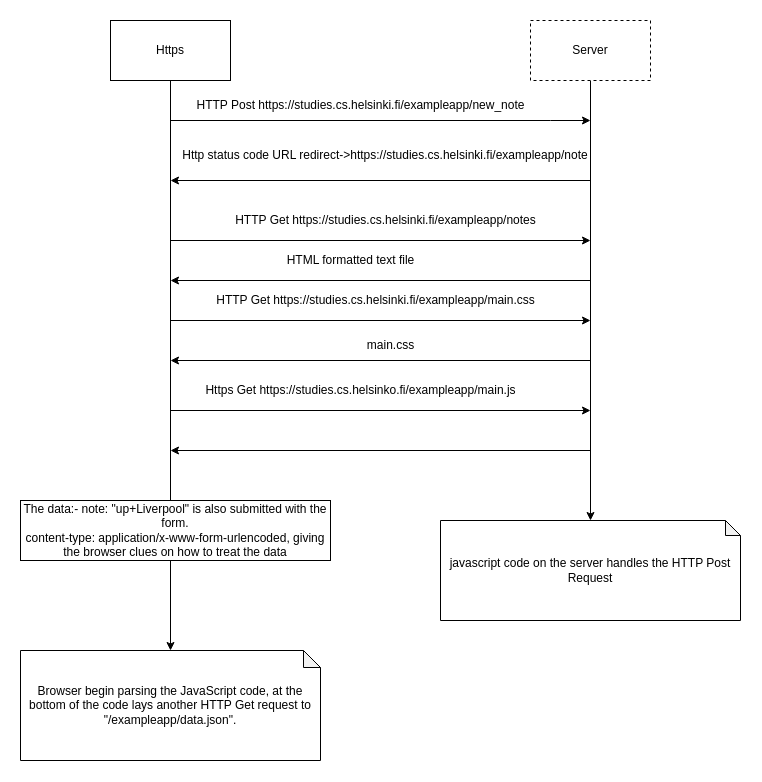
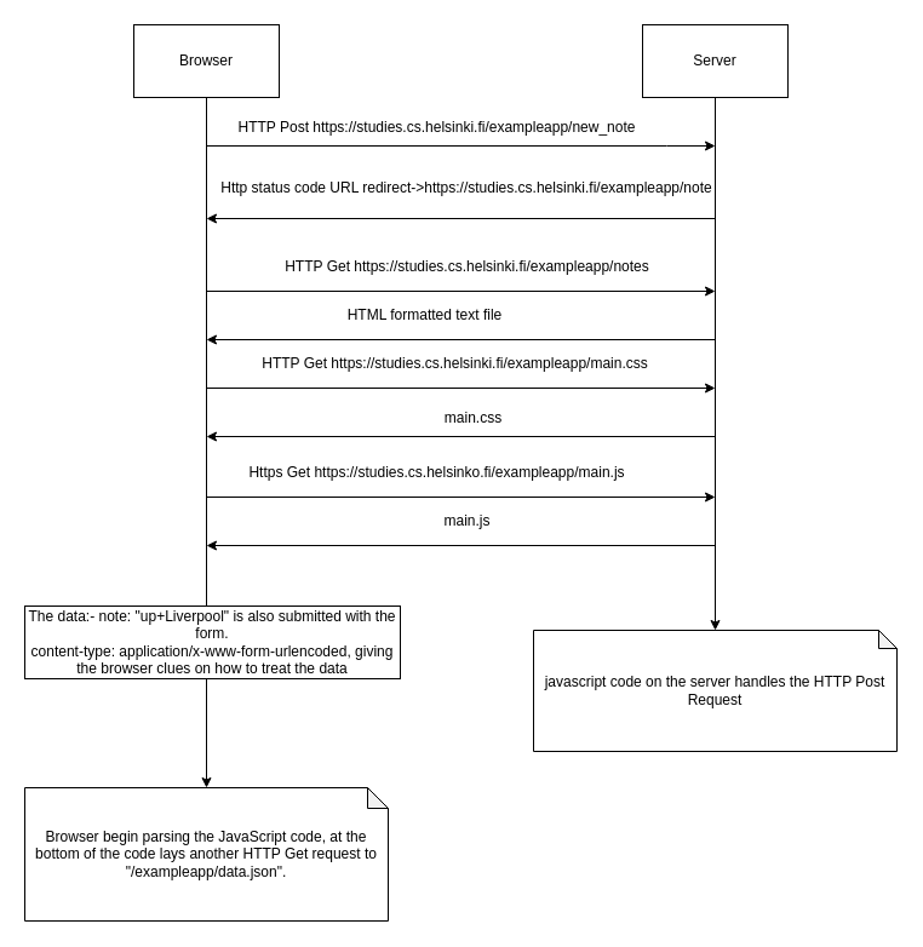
  <mxCell id="0" />
  <mxCell id="1" parent="0" />
  <mxCell id="2" style="edgeStyle=orthogonalEdgeStyle;rounded=0;orthogonalLoop=1;jettySize=auto;html=1;entryX=0.5;entryY=0;entryDx=0;entryDy=0;entryPerimeter=0;" edge="1" parent="1" source="3" target="6"><mxGeometry relative="1" as="geometry"><mxPoint x="170" y="380" as="targetPoint" /></mxGeometry></mxCell>
- <mxCell id="3" value="Https" style="rounded=0;whiteSpace=wrap;html=1;" vertex="1" parent="1"><mxGeometry x="110" y="20" width="120" height="60" as="geometry" /></mxCell>
+ <mxCell id="3" value="Browser" style="rounded=0;whiteSpace=wrap;html=1;" vertex="1" parent="1"><mxGeometry x="110" y="20" width="120" height="60" as="geometry" /></mxCell>
  <mxCell id="4" style="edgeStyle=orthogonalEdgeStyle;rounded=0;orthogonalLoop=1;jettySize=auto;html=1;" edge="1" parent="1" source="5" target="7"><mxGeometry relative="1" as="geometry" /></mxCell>
- <mxCell id="5" value="Server" style="rounded=0;whiteSpace=wrap;html=1;dashed=1;" vertex="1" parent="1"><mxGeometry x="530" y="20" width="120" height="60" as="geometry" /></mxCell>
+ <mxCell id="5" value="Server" style="rounded=0;whiteSpace=wrap;html=1;" vertex="1" parent="1"><mxGeometry x="530" y="20" width="120" height="60" as="geometry" /></mxCell>
  <mxCell id="6" value="Browser begin parsing the JavaScript code, at the bottom of the code lays another HTTP Get request to &quot;/exampleapp/data.json&quot;." style="shape=note;whiteSpace=wrap;html=1;backgroundOutline=1;darkOpacity=0.05;size=17;" vertex="1" parent="1"><mxGeometry x="20" y="650" width="300" height="110" as="geometry" /></mxCell>
  <mxCell id="7" value="javascript code on the server handles the HTTP Post Request" style="shape=note;whiteSpace=wrap;html=1;backgroundOutline=1;darkOpacity=0.05;size=15;" vertex="1" parent="1"><mxGeometry x="440" y="520" width="300" height="100" as="geometry" /></mxCell>
  <mxCell id="8" value="" style="endArrow=classic;html=1;rounded=0;" edge="1" parent="1"><mxGeometry width="50" height="50" relative="1" as="geometry"><mxPoint x="170" y="120" as="sourcePoint" /><mxPoint x="590" y="120" as="targetPoint" /><Array as="points"><mxPoint x="550" y="120" /></Array></mxGeometry></mxCell>
  <mxCell id="9" value="HTTP Post https://studies.cs.helsinki.fi/exampleapp/new_note" style="text;html=1;align=center;verticalAlign=middle;resizable=0;points=[];autosize=1;strokeColor=none;fillColor=none;rotation=0;" vertex="1" parent="1"><mxGeometry x="160" y="90" width="400" height="30" as="geometry" /></mxCell>
  <mxCell id="10" value="" style="endArrow=classic;html=1;rounded=0;" edge="1" parent="1"><mxGeometry width="50" height="50" relative="1" as="geometry"><mxPoint x="590" y="180" as="sourcePoint" /><mxPoint x="170" y="180" as="targetPoint" /></mxGeometry></mxCell>
  <mxCell id="11" value="Http status code URL redirect-&amp;gt;https://studies.cs.helsinki.fi/exampleapp/note" style="text;html=1;strokeColor=none;fillColor=none;align=center;verticalAlign=middle;whiteSpace=wrap;rounded=0;" vertex="1" parent="1"><mxGeometry x="180" y="140" width="410" height="30" as="geometry" /></mxCell>
  <mxCell id="12" value="" style="endArrow=classic;html=1;rounded=0;" edge="1" parent="1"><mxGeometry width="50" height="50" relative="1" as="geometry"><mxPoint x="170" y="240" as="sourcePoint" /><mxPoint x="590" y="240" as="targetPoint" /></mxGeometry></mxCell>
  <mxCell id="13" value="HTTP Get https://studies.cs.helsinki.fi/exampleapp/notes" style="text;html=1;align=center;verticalAlign=middle;resizable=0;points=[];autosize=1;strokeColor=none;fillColor=none;" vertex="1" parent="1"><mxGeometry x="200" y="205" width="370" height="30" as="geometry" /></mxCell>
  <mxCell id="14" value="" style="endArrow=classic;html=1;rounded=0;" edge="1" parent="1"><mxGeometry width="50" height="50" relative="1" as="geometry"><mxPoint x="590" y="280" as="sourcePoint" /><mxPoint x="170" y="280" as="targetPoint" /></mxGeometry></mxCell>
  <mxCell id="15" value="HTML formatted text file" style="text;html=1;align=center;verticalAlign=middle;resizable=0;points=[];autosize=1;strokeColor=none;fillColor=none;" vertex="1" parent="1"><mxGeometry x="260" y="245" width="180" height="30" as="geometry" /></mxCell>
  <mxCell id="16" value="" style="endArrow=classic;html=1;rounded=0;" edge="1" parent="1"><mxGeometry width="50" height="50" relative="1" as="geometry"><mxPoint x="170" y="320" as="sourcePoint" /><mxPoint x="590" y="320" as="targetPoint" /></mxGeometry></mxCell>
  <mxCell id="17" value="HTTP Get https://studies.cs.helsinki.fi/exampleapp/main.css" style="text;html=1;align=center;verticalAlign=middle;resizable=0;points=[];autosize=1;strokeColor=none;fillColor=none;" vertex="1" parent="1"><mxGeometry x="180" y="285" width="390" height="30" as="geometry" /></mxCell>
  <mxCell id="18" value="" style="endArrow=classic;html=1;rounded=0;" edge="1" parent="1"><mxGeometry width="50" height="50" relative="1" as="geometry"><mxPoint x="590" y="360" as="sourcePoint" /><mxPoint x="170" y="360" as="targetPoint" /></mxGeometry></mxCell>
  <mxCell id="19" value="main.css" style="text;html=1;align=center;verticalAlign=middle;resizable=0;points=[];autosize=1;strokeColor=none;fillColor=none;" vertex="1" parent="1"><mxGeometry x="350" y="330" width="80" height="30" as="geometry" /></mxCell>
  <mxCell id="20" value="" style="endArrow=classic;html=1;rounded=0;" edge="1" parent="1"><mxGeometry width="50" height="50" relative="1" as="geometry"><mxPoint x="170" y="410" as="sourcePoint" /><mxPoint x="590" y="410" as="targetPoint" /></mxGeometry></mxCell>
  <mxCell id="21" value="Https Get https://studies.cs.helsinko.fi/exampleapp/main.js" style="text;html=1;align=center;verticalAlign=middle;resizable=0;points=[];autosize=1;strokeColor=none;fillColor=none;" vertex="1" parent="1"><mxGeometry x="170" y="375" width="380" height="30" as="geometry" /></mxCell>
  <mxCell id="22" value="" style="endArrow=classic;html=1;rounded=0;" edge="1" parent="1"><mxGeometry width="50" height="50" relative="1" as="geometry"><mxPoint x="590" y="450" as="sourcePoint" /><mxPoint x="170" y="450" as="targetPoint" /></mxGeometry></mxCell>
+ <mxCell id="23" value="main.js" style="text;html=1;align=center;verticalAlign=middle;resizable=0;points=[];autosize=1;strokeColor=none;fillColor=none;" vertex="1" parent="1"><mxGeometry x="350" y="415" width="70" height="30" as="geometry" /></mxCell>
  <mxCell id="24" value="&lt;div&gt;The data:- note: &quot;up+Liverpool&quot; is also submitted with the form.&lt;/div&gt;&lt;div&gt;content-type: application/x-www-form-urlencoded, giving the browser clues on how to treat the data&lt;br&gt;&lt;/div&gt;" style="rounded=0;whiteSpace=wrap;html=1;" vertex="1" parent="1"><mxGeometry x="20" y="500" width="310" height="60" as="geometry" /></mxCell>
